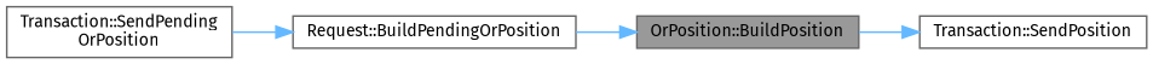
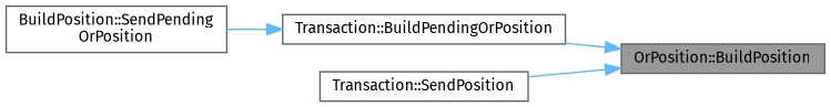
  digraph {
    fontname="Fira Sans"
    rankdir=RL
    node [color=grey40 fillcolor=white fontname="Fira Sans" fontsize=10 shape=box style=filled]
    edge [color=steelblue1 dir=back fontname="Fira Sans" fontsize=10 labelfontname=Helvetica labelfontsize=10 style=solid]
    n1 [color=gray40 fillcolor=grey60 fontcolor=black height=0.2 label="OrPosition::BuildPosition" width=0.4]
-   n2 [height=0.2 label="Request::BuildPendingOrPosition" width=0.4]
+   n2 [height=0.2 label="Transaction::BuildPendingOrPosition" width=0.4]
    n3 [height=0.2 label="Transaction::SendPosition" width=0.4]
-   n4 [height=0.2 label="Transaction::SendPending\lOrPosition" width=0.4]
+   n4 [height=0.2 label="BuildPosition::SendPending\lOrPosition" width=0.4]
    n1 -> n2
-   n3 -> n1
+   n1 -> n3
    n2 -> n4
  }
